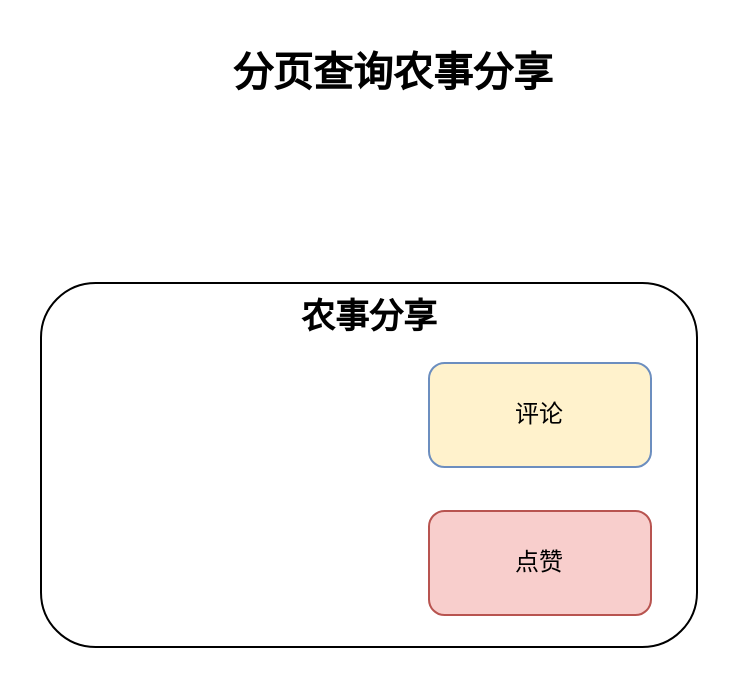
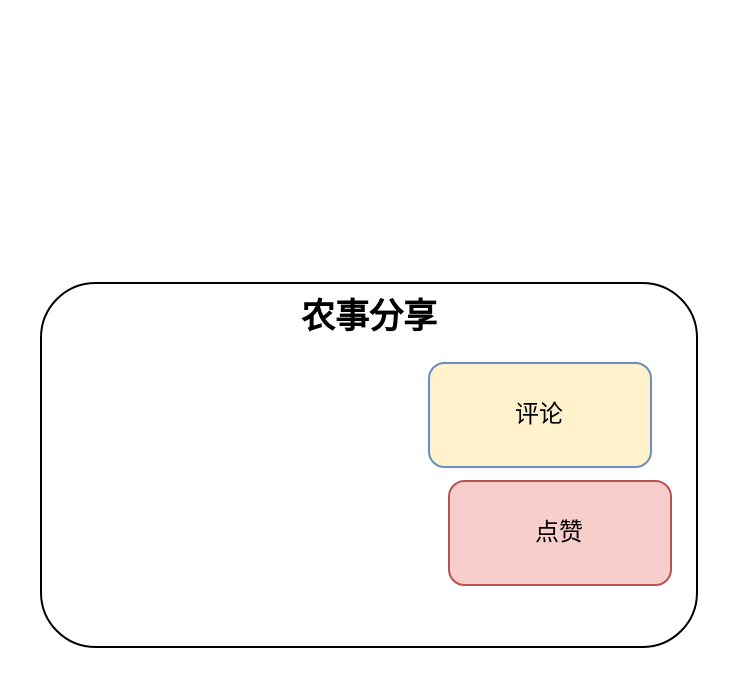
  <mxCell id="0" />
  <mxCell id="1" parent="0" />
- <mxCell id="2" value="分页查询农事分享" style="text;html=1;align=center;verticalAlign=middle;whiteSpace=wrap;rounded=0;fontStyle=1;strokeWidth=0;fontSize=20;" vertex="1" parent="1"><mxGeometry x="113.5" y="20" width="165" height="30" as="geometry" /></mxCell>
  <mxCell id="3" value="" style="rounded=1;whiteSpace=wrap;html=1;" vertex="1" parent="1"><mxGeometry x="20" y="141" width="328" height="182" as="geometry" /></mxCell>
  <mxCell id="4" value="农事分享" style="text;html=1;align=center;verticalAlign=middle;whiteSpace=wrap;rounded=0;fontStyle=1;fontSize=17;" vertex="1" parent="1"><mxGeometry x="142.5" y="139" width="83" height="40" as="geometry" /></mxCell>
  <mxCell id="5" value="评论" style="rounded=1;whiteSpace=wrap;html=1;fillColor=#fff2cc;strokeColor=#6c8ebf;" vertex="1" parent="1"><mxGeometry x="214" y="181" width="111" height="52" as="geometry" /></mxCell>
- <mxCell id="6" value="点赞" style="rounded=1;whiteSpace=wrap;html=1;fillColor=#f8cecc;strokeColor=#b85450;" vertex="1" parent="1"><mxGeometry x="214" y="255" width="111" height="52" as="geometry" /></mxCell>
+ <mxCell id="6" value="点赞" style="rounded=1;whiteSpace=wrap;html=1;fillColor=#f8cecc;strokeColor=#b85450;" vertex="1" parent="1"><mxGeometry x="224" y="240" width="111" height="52" as="geometry" /></mxCell>
